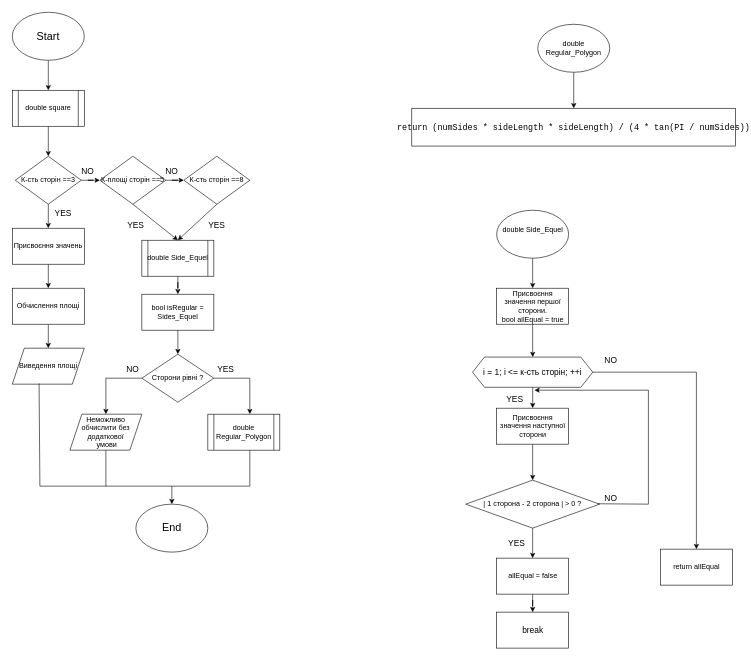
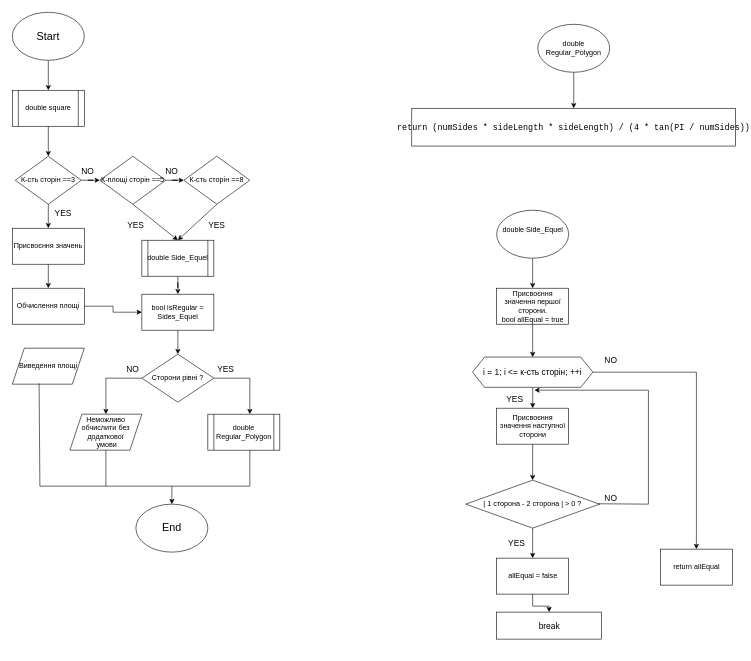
  <mxCell id="0" />
  <mxCell id="1" parent="0" />
  <mxCell id="2" value="" style="edgeStyle=orthogonalEdgeStyle;rounded=0;orthogonalLoop=1;jettySize=auto;html=1;" edge="1" parent="1" source="3" target="5"><mxGeometry relative="1" as="geometry" /></mxCell>
  <mxCell id="3" value="&lt;font style=&quot;font-size: 18px;&quot;&gt;Start&lt;/font&gt;" style="ellipse;whiteSpace=wrap;html=1;" vertex="1" parent="1"><mxGeometry x="20" y="20" width="120" height="80" as="geometry" /></mxCell>
  <mxCell id="4" value="" style="edgeStyle=orthogonalEdgeStyle;rounded=0;orthogonalLoop=1;jettySize=auto;html=1;" edge="1" parent="1" source="5" target="10"><mxGeometry relative="1" as="geometry" /></mxCell>
  <mxCell id="5" value="double square" style="rounded=0;whiteSpace=wrap;html=1;" vertex="1" parent="1"><mxGeometry x="20" y="150" width="120" height="60" as="geometry" /></mxCell>
  <mxCell id="6" value="" style="endArrow=none;html=1;rounded=0;entryX=0.167;entryY=0;entryDx=0;entryDy=0;entryPerimeter=0;exitX=0.167;exitY=0.993;exitDx=0;exitDy=0;exitPerimeter=0;" edge="1" parent="1"><mxGeometry width="50" height="50" relative="1" as="geometry"><mxPoint x="30.04" y="209.79" as="sourcePoint" /><mxPoint x="30.04" y="150.21" as="targetPoint" /><Array as="points"><mxPoint x="30" y="180.21" /></Array></mxGeometry></mxCell>
  <mxCell id="7" value="" style="endArrow=none;html=1;rounded=0;entryX=0.167;entryY=0;entryDx=0;entryDy=0;entryPerimeter=0;exitX=0.167;exitY=0.993;exitDx=0;exitDy=0;exitPerimeter=0;" edge="1" parent="1"><mxGeometry width="50" height="50" relative="1" as="geometry"><mxPoint x="130" y="210" as="sourcePoint" /><mxPoint x="130" y="150" as="targetPoint" /><Array as="points"><mxPoint x="130" y="180" /></Array></mxGeometry></mxCell>
  <mxCell id="8" value="" style="edgeStyle=orthogonalEdgeStyle;rounded=0;orthogonalLoop=1;jettySize=auto;html=1;" edge="1" parent="1" source="10" target="12"><mxGeometry relative="1" as="geometry" /></mxCell>
  <mxCell id="9" value="" style="edgeStyle=orthogonalEdgeStyle;rounded=0;orthogonalLoop=1;jettySize=auto;html=1;" edge="1" parent="1" source="10" target="18"><mxGeometry relative="1" as="geometry" /></mxCell>
  <mxCell id="10" value="К-сть сторін ==3" style="rhombus;whiteSpace=wrap;html=1;" vertex="1" parent="1"><mxGeometry x="25" y="260" width="110" height="80" as="geometry" /></mxCell>
  <mxCell id="11" value="" style="edgeStyle=orthogonalEdgeStyle;rounded=0;orthogonalLoop=1;jettySize=auto;html=1;" edge="1" parent="1" source="12" target="14"><mxGeometry relative="1" as="geometry" /></mxCell>
  <mxCell id="12" value="Присвоєння значень" style="rounded=0;whiteSpace=wrap;html=1;" vertex="1" parent="1"><mxGeometry x="20" y="380" width="120" height="60" as="geometry" /></mxCell>
- <mxCell id="13" value="" style="edgeStyle=orthogonalEdgeStyle;rounded=0;orthogonalLoop=1;jettySize=auto;html=1;" edge="1" parent="1" source="14" target="16"><mxGeometry relative="1" as="geometry" /></mxCell>
+ <mxCell id="13" value="" style="edgeStyle=orthogonalEdgeStyle;rounded=0;orthogonalLoop=1;jettySize=auto;html=1;" edge="1" parent="1" source="14" target="62"><mxGeometry relative="1" as="geometry" /></mxCell>
  <mxCell id="14" value="Обчислення площі" style="rounded=0;whiteSpace=wrap;html=1;" vertex="1" parent="1"><mxGeometry x="20" y="480" width="120" height="60" as="geometry" /></mxCell>
  <mxCell id="15" value="&lt;font style=&quot;font-size: 14px;&quot;&gt;YES&lt;/font&gt;" style="text;strokeColor=none;align=center;fillColor=none;html=1;verticalAlign=middle;whiteSpace=wrap;rounded=0;" vertex="1" parent="1"><mxGeometry x="75" y="340" width="60" height="30" as="geometry" /></mxCell>
  <mxCell id="16" value="Виведення площі" style="shape=parallelogram;perimeter=parallelogramPerimeter;whiteSpace=wrap;html=1;fixedSize=1;" vertex="1" parent="1"><mxGeometry x="20" y="580" width="120" height="60" as="geometry" /></mxCell>
  <mxCell id="17" value="" style="edgeStyle=orthogonalEdgeStyle;rounded=0;orthogonalLoop=1;jettySize=auto;html=1;" edge="1" parent="1" source="18" target="21"><mxGeometry relative="1" as="geometry" /></mxCell>
  <mxCell id="18" value="К-площі сторін ==5" style="rhombus;whiteSpace=wrap;html=1;" vertex="1" parent="1"><mxGeometry x="166" y="260" width="110" height="80" as="geometry" /></mxCell>
  <mxCell id="19" value="&lt;font style=&quot;font-size: 14px;&quot;&gt;NO&lt;/font&gt;" style="text;strokeColor=none;align=center;fillColor=none;html=1;verticalAlign=middle;whiteSpace=wrap;rounded=0;" vertex="1" parent="1"><mxGeometry x="116" y="270" width="60" height="30" as="geometry" /></mxCell>
  <mxCell id="20" value="&lt;font style=&quot;font-size: 14px;&quot;&gt;YES&lt;/font&gt;" style="text;strokeColor=none;align=center;fillColor=none;html=1;verticalAlign=middle;whiteSpace=wrap;rounded=0;" vertex="1" parent="1"><mxGeometry x="196" y="360" width="60" height="30" as="geometry" /></mxCell>
  <mxCell id="21" value="К-сть сторін ==8" style="rhombus;whiteSpace=wrap;html=1;" vertex="1" parent="1"><mxGeometry x="306" y="260" width="110" height="80" as="geometry" /></mxCell>
  <mxCell id="22" value="&lt;font style=&quot;font-size: 14px;&quot;&gt;NO&lt;/font&gt;" style="text;strokeColor=none;align=center;fillColor=none;html=1;verticalAlign=middle;whiteSpace=wrap;rounded=0;" vertex="1" parent="1"><mxGeometry x="256" y="270" width="60" height="30" as="geometry" /></mxCell>
  <mxCell id="23" value="" style="edgeStyle=orthogonalEdgeStyle;rounded=0;orthogonalLoop=1;jettySize=auto;html=1;" edge="1" parent="1" source="24" target="62"><mxGeometry relative="1" as="geometry" /></mxCell>
  <mxCell id="24" value="double Side_Equel" style="rounded=0;whiteSpace=wrap;html=1;" vertex="1" parent="1"><mxGeometry x="236" y="400" width="120" height="60" as="geometry" /></mxCell>
  <mxCell id="25" value="" style="endArrow=none;html=1;rounded=0;entryX=0.167;entryY=0;entryDx=0;entryDy=0;entryPerimeter=0;exitX=0.167;exitY=0.993;exitDx=0;exitDy=0;exitPerimeter=0;" edge="1" parent="1"><mxGeometry width="50" height="50" relative="1" as="geometry"><mxPoint x="246.04" y="459.79" as="sourcePoint" /><mxPoint x="246.04" y="400.21" as="targetPoint" /><Array as="points"><mxPoint x="246" y="430.21" /></Array></mxGeometry></mxCell>
  <mxCell id="26" value="" style="endArrow=none;html=1;rounded=0;entryX=0.167;entryY=0;entryDx=0;entryDy=0;entryPerimeter=0;exitX=0.167;exitY=0.993;exitDx=0;exitDy=0;exitPerimeter=0;" edge="1" parent="1"><mxGeometry width="50" height="50" relative="1" as="geometry"><mxPoint x="346" y="460" as="sourcePoint" /><mxPoint x="346" y="400" as="targetPoint" /><Array as="points"><mxPoint x="346" y="430" /></Array></mxGeometry></mxCell>
  <mxCell id="27" value="" style="endArrow=classic;html=1;rounded=0;exitX=0.5;exitY=1;exitDx=0;exitDy=0;" edge="1" parent="1" source="18"><mxGeometry width="50" height="50" relative="1" as="geometry"><mxPoint x="356" y="370" as="sourcePoint" /><mxPoint x="296" y="400" as="targetPoint" /></mxGeometry></mxCell>
  <mxCell id="28" value="" style="endArrow=classic;html=1;rounded=0;exitX=0.5;exitY=1;exitDx=0;exitDy=0;" edge="1" parent="1" source="21"><mxGeometry width="50" height="50" relative="1" as="geometry"><mxPoint x="356" y="370" as="sourcePoint" /><mxPoint x="296" y="400" as="targetPoint" /></mxGeometry></mxCell>
  <mxCell id="29" value="&lt;font style=&quot;font-size: 14px;&quot;&gt;YES&lt;/font&gt;" style="text;strokeColor=none;align=center;fillColor=none;html=1;verticalAlign=middle;whiteSpace=wrap;rounded=0;" vertex="1" parent="1"><mxGeometry x="331" y="360" width="60" height="30" as="geometry" /></mxCell>
  <mxCell id="30" value="double Regular_Polygon" style="rounded=0;whiteSpace=wrap;html=1;" vertex="1" parent="1"><mxGeometry x="346" y="690" width="120" height="60" as="geometry" /></mxCell>
  <mxCell id="31" value="" style="endArrow=none;html=1;rounded=0;entryX=0.167;entryY=0;entryDx=0;entryDy=0;entryPerimeter=0;exitX=0.167;exitY=0.993;exitDx=0;exitDy=0;exitPerimeter=0;" edge="1" parent="1"><mxGeometry width="50" height="50" relative="1" as="geometry"><mxPoint x="356.04" y="749.79" as="sourcePoint" /><mxPoint x="356.04" y="690.21" as="targetPoint" /><Array as="points"><mxPoint x="356" y="720.21" /></Array></mxGeometry></mxCell>
  <mxCell id="32" value="" style="endArrow=none;html=1;rounded=0;entryX=0.167;entryY=0;entryDx=0;entryDy=0;entryPerimeter=0;exitX=0.167;exitY=0.993;exitDx=0;exitDy=0;exitPerimeter=0;" edge="1" parent="1"><mxGeometry width="50" height="50" relative="1" as="geometry"><mxPoint x="456" y="750" as="sourcePoint" /><mxPoint x="456" y="690" as="targetPoint" /><Array as="points"><mxPoint x="456" y="720" /></Array></mxGeometry></mxCell>
  <mxCell id="33" value="" style="edgeStyle=orthogonalEdgeStyle;rounded=0;orthogonalLoop=1;jettySize=auto;html=1;" edge="1" parent="1" source="34"><mxGeometry relative="1" as="geometry"><mxPoint x="887.5" y="480" as="targetPoint" /></mxGeometry></mxCell>
  <mxCell id="34" value="&#10;&lt;span style=&quot;color: rgb(0, 0, 0); font-family: Helvetica; font-size: 12px; font-style: normal; font-variant-ligatures: normal; font-variant-caps: normal; font-weight: 400; letter-spacing: normal; orphans: 2; text-align: center; text-indent: 0px; text-transform: none; widows: 2; word-spacing: 0px; -webkit-text-stroke-width: 0px; white-space: normal; background-color: rgb(251, 251, 251); text-decoration-thickness: initial; text-decoration-style: initial; text-decoration-color: initial; display: inline !important; float: none;&quot;&gt;double Side_Equel&lt;/span&gt;&#10;&#10;" style="ellipse;whiteSpace=wrap;html=1;" vertex="1" parent="1"><mxGeometry x="827.5" y="350" width="120" height="80" as="geometry" /></mxCell>
  <mxCell id="35" value="" style="edgeStyle=orthogonalEdgeStyle;rounded=0;orthogonalLoop=1;jettySize=auto;html=1;" edge="1" parent="1" source="36" target="38"><mxGeometry relative="1" as="geometry" /></mxCell>
  <mxCell id="36" value="Присвоєння значення першої сторони.&lt;br&gt;bool allEqual = true" style="rounded=0;whiteSpace=wrap;html=1;" vertex="1" parent="1"><mxGeometry x="827.5" y="480" width="120" height="60" as="geometry" /></mxCell>
  <mxCell id="37" value="" style="edgeStyle=orthogonalEdgeStyle;rounded=0;orthogonalLoop=1;jettySize=auto;html=1;" edge="1" parent="1" source="38" target="40"><mxGeometry relative="1" as="geometry" /></mxCell>
  <mxCell id="38" value="&lt;span style=&quot;font-size: 14px;&quot;&gt;i = 1; i &amp;lt;= к-сть сторін; ++i&lt;/span&gt;" style="shape=hexagon;perimeter=hexagonPerimeter2;whiteSpace=wrap;html=1;fixedSize=1;" vertex="1" parent="1"><mxGeometry x="787.25" y="594.8" width="200.5" height="50.41" as="geometry" /></mxCell>
  <mxCell id="39" value="" style="edgeStyle=orthogonalEdgeStyle;rounded=0;orthogonalLoop=1;jettySize=auto;html=1;" edge="1" parent="1" source="40" target="42"><mxGeometry relative="1" as="geometry" /></mxCell>
  <mxCell id="40" value="Присвоєння значення наступної сторони" style="rounded=0;whiteSpace=wrap;html=1;" vertex="1" parent="1"><mxGeometry x="827.5" y="680" width="120" height="60" as="geometry" /></mxCell>
  <mxCell id="41" value="" style="edgeStyle=orthogonalEdgeStyle;rounded=0;orthogonalLoop=1;jettySize=auto;html=1;" edge="1" parent="1" source="42" target="44"><mxGeometry relative="1" as="geometry" /></mxCell>
  <mxCell id="42" value="| 1 сторона - 2 сторона | &amp;gt; 0 ?" style="rhombus;whiteSpace=wrap;html=1;" vertex="1" parent="1"><mxGeometry x="776" y="800" width="223" height="80" as="geometry" /></mxCell>
  <mxCell id="43" value="" style="edgeStyle=orthogonalEdgeStyle;rounded=0;orthogonalLoop=1;jettySize=auto;html=1;" edge="1" parent="1" source="44" target="45"><mxGeometry relative="1" as="geometry" /></mxCell>
  <mxCell id="44" value="allEqual = false" style="rounded=0;whiteSpace=wrap;html=1;" vertex="1" parent="1"><mxGeometry x="827.5" y="930" width="120" height="60" as="geometry" /></mxCell>
- <mxCell id="45" value="&lt;font style=&quot;font-size: 14px;&quot;&gt;break&lt;/font&gt;" style="rounded=0;whiteSpace=wrap;html=1;" vertex="1" parent="1"><mxGeometry x="827.5" y="1020" width="120" height="60" as="geometry" /></mxCell>
+ <mxCell id="45" value="&lt;font style=&quot;font-size: 14px;&quot;&gt;break&lt;/font&gt;" style="rounded=0;whiteSpace=wrap;html=1;" vertex="1" parent="1"><mxGeometry x="827.5" y="1020" width="175" height="45" as="geometry" /></mxCell>
  <mxCell id="46" value="&lt;font style=&quot;font-size: 14px;&quot;&gt;YES&lt;/font&gt;" style="text;strokeColor=none;align=center;fillColor=none;html=1;verticalAlign=middle;whiteSpace=wrap;rounded=0;" vertex="1" parent="1"><mxGeometry x="827.5" y="650" width="60" height="30" as="geometry" /></mxCell>
  <mxCell id="47" value="&lt;font style=&quot;font-size: 14px;&quot;&gt;YES&lt;/font&gt;" style="text;strokeColor=none;align=center;fillColor=none;html=1;verticalAlign=middle;whiteSpace=wrap;rounded=0;" vertex="1" parent="1"><mxGeometry x="830.5" y="890" width="60" height="30" as="geometry" /></mxCell>
  <mxCell id="48" value="" style="endArrow=none;html=1;rounded=0;exitX=0.988;exitY=0.492;exitDx=0;exitDy=0;exitPerimeter=0;" edge="1" parent="1" source="42"><mxGeometry width="50" height="50" relative="1" as="geometry"><mxPoint x="1000.5" y="840" as="sourcePoint" /><mxPoint x="1080.5" y="840" as="targetPoint" /></mxGeometry></mxCell>
  <mxCell id="49" value="" style="endArrow=none;html=1;rounded=0;" edge="1" parent="1"><mxGeometry width="50" height="50" relative="1" as="geometry"><mxPoint x="1080.5" y="840" as="sourcePoint" /><mxPoint x="1080.5" y="650" as="targetPoint" /></mxGeometry></mxCell>
  <mxCell id="50" value="" style="endArrow=classic;html=1;rounded=0;" edge="1" parent="1"><mxGeometry width="50" height="50" relative="1" as="geometry"><mxPoint x="1080.5" y="650" as="sourcePoint" /><mxPoint x="890.5" y="650" as="targetPoint" /></mxGeometry></mxCell>
  <mxCell id="51" value="&lt;font style=&quot;font-size: 14px;&quot;&gt;NO&lt;/font&gt;" style="text;strokeColor=none;align=center;fillColor=none;html=1;verticalAlign=middle;whiteSpace=wrap;rounded=0;" vertex="1" parent="1"><mxGeometry x="987.75" y="815" width="60" height="30" as="geometry" /></mxCell>
  <mxCell id="52" value="" style="endArrow=none;html=1;rounded=0;exitX=1;exitY=0.5;exitDx=0;exitDy=0;" edge="1" parent="1" source="38"><mxGeometry width="50" height="50" relative="1" as="geometry"><mxPoint x="830.5" y="810" as="sourcePoint" /><mxPoint x="1160.5" y="620" as="targetPoint" /></mxGeometry></mxCell>
  <mxCell id="53" value="" style="endArrow=none;html=1;rounded=0;" edge="1" parent="1"><mxGeometry width="50" height="50" relative="1" as="geometry"><mxPoint x="1160.5" y="880" as="sourcePoint" /><mxPoint x="1160.5" y="620" as="targetPoint" /></mxGeometry></mxCell>
  <mxCell id="54" value="" style="endArrow=classic;html=1;rounded=0;entryX=0.5;entryY=0;entryDx=0;entryDy=0;" edge="1" parent="1"><mxGeometry width="50" height="50" relative="1" as="geometry"><mxPoint x="1160.5" y="880" as="sourcePoint" /><mxPoint x="1160.5" y="915" as="targetPoint" /></mxGeometry></mxCell>
  <mxCell id="55" value="return allEqual" style="rounded=0;whiteSpace=wrap;html=1;" vertex="1" parent="1"><mxGeometry x="1100.5" y="915" width="120" height="60" as="geometry" /></mxCell>
  <mxCell id="56" value="&lt;font style=&quot;font-size: 14px;&quot;&gt;NO&lt;/font&gt;" style="text;strokeColor=none;align=center;fillColor=none;html=1;verticalAlign=middle;whiteSpace=wrap;rounded=0;" vertex="1" parent="1"><mxGeometry x="987.75" y="585" width="60" height="30" as="geometry" /></mxCell>
  <mxCell id="57" value="" style="edgeStyle=orthogonalEdgeStyle;rounded=0;orthogonalLoop=1;jettySize=auto;html=1;" edge="1" parent="1" source="58" target="59"><mxGeometry relative="1" as="geometry" /></mxCell>
  <mxCell id="58" value="double Regular_Polygon" style="ellipse;whiteSpace=wrap;html=1;" vertex="1" parent="1"><mxGeometry x="896" y="40" width="120" height="80" as="geometry" /></mxCell>
  <mxCell id="59" value="&lt;div style=&quot;font-family: Consolas, &amp;quot;Courier New&amp;quot;, monospace; font-size: 14px; line-height: 19px; white-space: pre;&quot;&gt;return (numSides * sideLength * sideLength) / (4 * tan(PI / numSides))&lt;/div&gt;" style="rounded=0;whiteSpace=wrap;html=1;" vertex="1" parent="1"><mxGeometry x="686" y="180" width="540" height="63" as="geometry" /></mxCell>
  <mxCell id="60" value="Сторони рівні ?" style="rhombus;whiteSpace=wrap;html=1;" vertex="1" parent="1"><mxGeometry x="236" y="590" width="120" height="80" as="geometry" /></mxCell>
  <mxCell id="61" value="" style="edgeStyle=orthogonalEdgeStyle;rounded=0;orthogonalLoop=1;jettySize=auto;html=1;" edge="1" parent="1" source="62" target="60"><mxGeometry relative="1" as="geometry" /></mxCell>
  <mxCell id="62" value="bool isRegular = Sides_Equel" style="rounded=0;whiteSpace=wrap;html=1;" vertex="1" parent="1"><mxGeometry x="236" y="490" width="120" height="60" as="geometry" /></mxCell>
  <mxCell id="63" value="" style="endArrow=none;html=1;rounded=0;exitX=1;exitY=0.5;exitDx=0;exitDy=0;" edge="1" parent="1" source="60"><mxGeometry width="50" height="50" relative="1" as="geometry"><mxPoint x="726" y="720" as="sourcePoint" /><mxPoint x="416" y="630" as="targetPoint" /></mxGeometry></mxCell>
  <mxCell id="64" value="" style="endArrow=classic;html=1;rounded=0;" edge="1" parent="1"><mxGeometry width="50" height="50" relative="1" as="geometry"><mxPoint x="416" y="630" as="sourcePoint" /><mxPoint x="416" y="690" as="targetPoint" /></mxGeometry></mxCell>
  <mxCell id="65" value="&lt;font style=&quot;font-size: 14px;&quot;&gt;YES&lt;/font&gt;" style="text;strokeColor=none;align=center;fillColor=none;html=1;verticalAlign=middle;whiteSpace=wrap;rounded=0;" vertex="1" parent="1"><mxGeometry x="346" y="600" width="60" height="30" as="geometry" /></mxCell>
  <mxCell id="66" value="" style="endArrow=none;html=1;rounded=0;exitX=0;exitY=0.5;exitDx=0;exitDy=0;" edge="1" parent="1" source="60"><mxGeometry width="50" height="50" relative="1" as="geometry"><mxPoint x="376" y="700" as="sourcePoint" /><mxPoint x="176" y="630" as="targetPoint" /></mxGeometry></mxCell>
  <mxCell id="67" value="Неможливо обчислити без &lt;br&gt;додаткової&lt;br&gt;&amp;nbsp;умови" style="shape=parallelogram;perimeter=parallelogramPerimeter;whiteSpace=wrap;html=1;fixedSize=1;" vertex="1" parent="1"><mxGeometry x="116" y="690" width="120" height="60" as="geometry" /></mxCell>
  <mxCell id="68" value="" style="endArrow=classic;html=1;rounded=0;entryX=0.5;entryY=0;entryDx=0;entryDy=0;" edge="1" parent="1" target="67"><mxGeometry width="50" height="50" relative="1" as="geometry"><mxPoint x="176" y="630" as="sourcePoint" /><mxPoint x="446" y="630" as="targetPoint" /></mxGeometry></mxCell>
  <mxCell id="69" value="&lt;font style=&quot;font-size: 18px;&quot;&gt;End&lt;/font&gt;" style="ellipse;whiteSpace=wrap;html=1;" vertex="1" parent="1"><mxGeometry x="226" y="840" width="120" height="80" as="geometry" /></mxCell>
  <mxCell id="70" value="" style="endArrow=none;html=1;rounded=0;" edge="1" parent="1" source="67"><mxGeometry width="50" height="50" relative="1" as="geometry"><mxPoint x="416" y="720" as="sourcePoint" /><mxPoint x="176" y="810" as="targetPoint" /></mxGeometry></mxCell>
  <mxCell id="71" value="" style="endArrow=none;html=1;rounded=0;" edge="1" parent="1"><mxGeometry width="50" height="50" relative="1" as="geometry"><mxPoint x="416" y="750" as="sourcePoint" /><mxPoint x="416" y="810" as="targetPoint" /></mxGeometry></mxCell>
  <mxCell id="72" value="" style="endArrow=none;html=1;rounded=0;" edge="1" parent="1"><mxGeometry width="50" height="50" relative="1" as="geometry"><mxPoint x="66" y="810" as="sourcePoint" /><mxPoint x="416" y="810" as="targetPoint" /></mxGeometry></mxCell>
  <mxCell id="73" value="" style="endArrow=classic;html=1;rounded=0;entryX=0.5;entryY=0;entryDx=0;entryDy=0;" edge="1" parent="1" target="69"><mxGeometry width="50" height="50" relative="1" as="geometry"><mxPoint x="286" y="810" as="sourcePoint" /><mxPoint x="336" y="760" as="targetPoint" /></mxGeometry></mxCell>
  <mxCell id="74" value="&lt;font style=&quot;font-size: 14px;&quot;&gt;NO&lt;/font&gt;" style="text;strokeColor=none;align=center;fillColor=none;html=1;verticalAlign=middle;whiteSpace=wrap;rounded=0;" vertex="1" parent="1"><mxGeometry x="191" y="600" width="60" height="30" as="geometry" /></mxCell>
  <mxCell id="75" value="" style="endArrow=none;html=1;rounded=0;entryX=0.372;entryY=0.978;entryDx=0;entryDy=0;entryPerimeter=0;" edge="1" parent="1" target="16"><mxGeometry width="50" height="50" relative="1" as="geometry"><mxPoint x="66" y="810" as="sourcePoint" /><mxPoint x="236" y="800" as="targetPoint" /></mxGeometry></mxCell>
